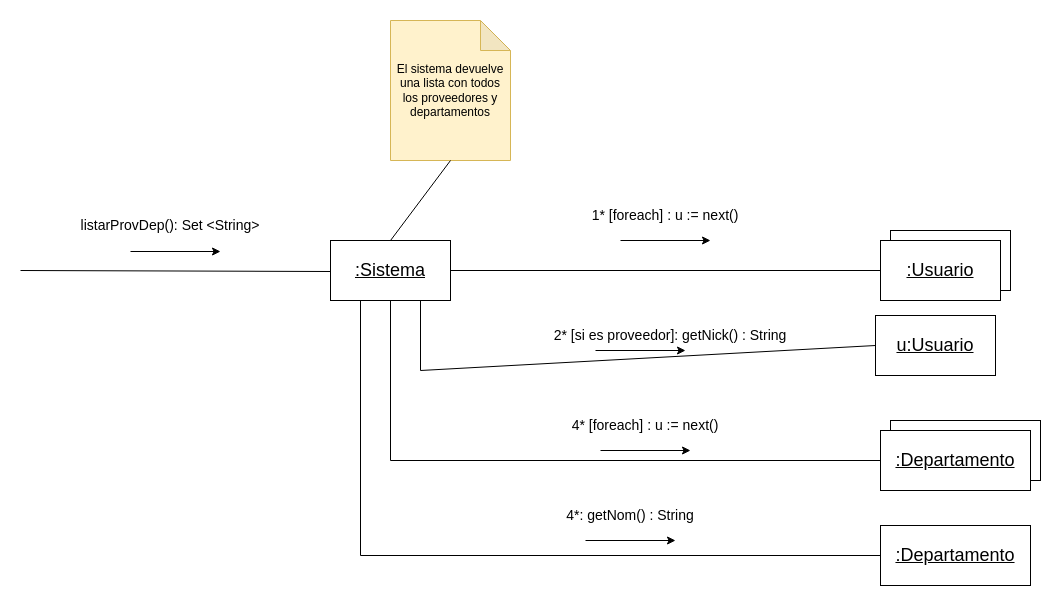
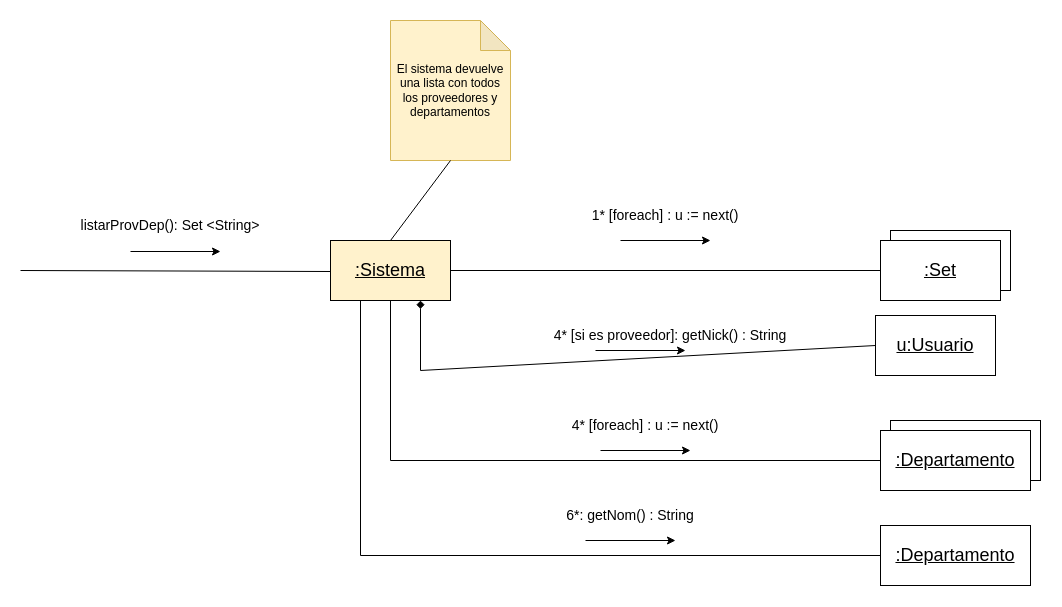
  <mxCell id="0" />
  <mxCell id="1" parent="0" />
- <mxCell id="2" value="&lt;font style=&quot;font-size: 18px;&quot;&gt;&lt;u&gt;:Sistema&lt;/u&gt;&lt;/font&gt;" style="rounded=0;whiteSpace=wrap;html=1;" vertex="1" parent="1"><mxGeometry x="330" y="240" width="120" height="60" as="geometry" /></mxCell>
+ <mxCell id="2" value="&lt;font style=&quot;font-size: 18px;&quot;&gt;&lt;u&gt;:Sistema&lt;/u&gt;&lt;/font&gt;" style="rounded=0;whiteSpace=wrap;html=1;fillColor=#fff2cc;" vertex="1" parent="1"><mxGeometry x="330" y="240" width="120" height="60" as="geometry" /></mxCell>
  <mxCell id="3" value="" style="endArrow=none;html=1;rounded=0;entryX=0;entryY=0.5;entryDx=0;entryDy=0;" edge="1" parent="1"><mxGeometry width="50" height="50" relative="1" as="geometry"><mxPoint x="20" y="270" as="sourcePoint" /><mxPoint x="330" y="271" as="targetPoint" /></mxGeometry></mxCell>
  <mxCell id="4" value="&lt;font style=&quot;font-size: 14px;&quot;&gt;listarProvDep(): Set &amp;lt;String&amp;gt;&lt;/font&gt;" style="text;html=1;strokeColor=none;fillColor=none;align=center;verticalAlign=middle;whiteSpace=wrap;rounded=0;" vertex="1" parent="1"><mxGeometry x="20" y="210" width="300" height="30" as="geometry" /></mxCell>
  <mxCell id="5" value="" style="endArrow=classic;html=1;rounded=0;" edge="1" parent="1"><mxGeometry width="50" height="50" relative="1" as="geometry"><mxPoint x="130" y="251" as="sourcePoint" /><mxPoint x="220" y="251" as="targetPoint" /></mxGeometry></mxCell>
  <mxCell id="6" value="" style="endArrow=none;html=1;rounded=0;entryX=1;entryY=0.5;entryDx=0;entryDy=0;" edge="1" parent="1" target="2"><mxGeometry width="50" height="50" relative="1" as="geometry"><mxPoint x="880" y="270" as="sourcePoint" /><mxPoint x="400" y="300" as="targetPoint" /></mxGeometry></mxCell>
  <mxCell id="7" value="&lt;font style=&quot;font-size: 18px;&quot;&gt;&lt;u&gt;u:Usuario&lt;/u&gt;&lt;/font&gt;" style="rounded=0;whiteSpace=wrap;html=1;" vertex="1" parent="1"><mxGeometry x="875" y="315" width="120" height="60" as="geometry" /></mxCell>
  <mxCell id="8" value="&lt;font style=&quot;font-size: 14px;&quot;&gt;1* [foreach] : u := next()&lt;/font&gt;" style="text;html=1;strokeColor=none;fillColor=none;align=center;verticalAlign=middle;whiteSpace=wrap;rounded=0;" vertex="1" parent="1"><mxGeometry x="570" y="200" width="190" height="30" as="geometry" /></mxCell>
  <mxCell id="9" value="" style="endArrow=classic;html=1;rounded=0;" edge="1" parent="1"><mxGeometry width="50" height="50" relative="1" as="geometry"><mxPoint x="620" y="240" as="sourcePoint" /><mxPoint x="710" y="240" as="targetPoint" /></mxGeometry></mxCell>
- <mxCell id="10" value="" style="endArrow=none;html=1;rounded=0;entryX=0.75;entryY=1;entryDx=0;entryDy=0;exitX=0;exitY=0.5;exitDx=0;exitDy=0;" edge="1" parent="1" target="2" source="7"><mxGeometry width="50" height="50" relative="1" as="geometry"><mxPoint x="890" y="470" as="sourcePoint" /><mxPoint x="600" y="320" as="targetPoint" /><Array as="points"><mxPoint x="420" y="370" /></Array></mxGeometry></mxCell>
+ <mxCell id="10" value="" style="endArrow=diamond;html=1;rounded=0;entryX=0.75;entryY=1;entryDx=0;entryDy=0;exitX=0;exitY=0.5;exitDx=0;exitDy=0;" edge="1" parent="1" target="2" source="7"><mxGeometry width="50" height="50" relative="1" as="geometry"><mxPoint x="890" y="470" as="sourcePoint" /><mxPoint x="600" y="320" as="targetPoint" /><Array as="points"><mxPoint x="420" y="370" /></Array></mxGeometry></mxCell>
  <mxCell id="11" value="" style="rounded=0;whiteSpace=wrap;html=1;" vertex="1" parent="1"><mxGeometry x="890" y="230" width="120" height="60" as="geometry" /></mxCell>
- <mxCell id="12" value="&lt;font style=&quot;font-size: 18px;&quot;&gt;&lt;u&gt;:Usuario&lt;/u&gt;&lt;/font&gt;" style="rounded=0;whiteSpace=wrap;html=1;" vertex="1" parent="1"><mxGeometry x="880" y="240" width="120" height="60" as="geometry" /></mxCell>
- <mxCell id="13" value="&lt;font style=&quot;font-size: 14px;&quot;&gt;2* [si es proveedor]: getNick() : String&lt;/font&gt;" style="text;html=1;strokeColor=none;fillColor=none;align=center;verticalAlign=middle;whiteSpace=wrap;rounded=0;" vertex="1" parent="1"><mxGeometry x="550" y="320" width="240" height="30" as="geometry" /></mxCell>
+ <mxCell id="12" value="&lt;font style=&quot;font-size: 18px;&quot;&gt;&lt;u&gt;:Set&lt;/u&gt;&lt;/font&gt;" style="rounded=0;whiteSpace=wrap;html=1;" vertex="1" parent="1"><mxGeometry x="880" y="240" width="120" height="60" as="geometry" /></mxCell>
+ <mxCell id="13" value="&lt;font style=&quot;font-size: 14px;&quot;&gt;4* [si es proveedor]: getNick() : String&lt;/font&gt;" style="text;html=1;strokeColor=none;fillColor=none;align=center;verticalAlign=middle;whiteSpace=wrap;rounded=0;" vertex="1" parent="1"><mxGeometry x="550" y="320" width="240" height="30" as="geometry" /></mxCell>
  <mxCell id="14" value="" style="endArrow=classic;html=1;rounded=0;" edge="1" parent="1"><mxGeometry width="50" height="50" relative="1" as="geometry"><mxPoint x="595" y="350" as="sourcePoint" /><mxPoint x="685" y="350" as="targetPoint" /></mxGeometry></mxCell>
  <mxCell id="15" value="" style="endArrow=none;html=1;rounded=0;entryX=0.5;entryY=1;entryDx=0;entryDy=0;" edge="1" parent="1" target="2"><mxGeometry width="50" height="50" relative="1" as="geometry"><mxPoint x="880" y="460" as="sourcePoint" /><mxPoint x="630" y="320" as="targetPoint" /><Array as="points"><mxPoint x="390" y="460" /></Array></mxGeometry></mxCell>
  <mxCell id="16" value="" style="rounded=0;whiteSpace=wrap;html=1;" vertex="1" parent="1"><mxGeometry x="890" y="420" width="150" height="60" as="geometry" /></mxCell>
  <mxCell id="17" value="&lt;span style=&quot;font-size: 18px;&quot;&gt;&lt;u&gt;:Departamento&lt;/u&gt;&lt;/span&gt;" style="rounded=0;whiteSpace=wrap;html=1;" vertex="1" parent="1"><mxGeometry x="880" y="430" width="150" height="60" as="geometry" /></mxCell>
  <mxCell id="18" value="&lt;font style=&quot;font-size: 14px;&quot;&gt;4* [foreach] : u := next()&lt;/font&gt;" style="text;html=1;strokeColor=none;fillColor=none;align=center;verticalAlign=middle;whiteSpace=wrap;rounded=0;" vertex="1" parent="1"><mxGeometry x="550" y="410" width="190" height="30" as="geometry" /></mxCell>
  <mxCell id="19" value="" style="endArrow=classic;html=1;rounded=0;" edge="1" parent="1"><mxGeometry width="50" height="50" relative="1" as="geometry"><mxPoint x="600" y="450" as="sourcePoint" /><mxPoint x="690" y="450" as="targetPoint" /></mxGeometry></mxCell>
  <mxCell id="20" value="&lt;span style=&quot;font-size: 18px;&quot;&gt;&lt;u&gt;:Departamento&lt;/u&gt;&lt;/span&gt;" style="rounded=0;whiteSpace=wrap;html=1;" vertex="1" parent="1"><mxGeometry x="880" y="525" width="150" height="60" as="geometry" /></mxCell>
  <mxCell id="21" value="" style="endArrow=none;html=1;rounded=0;entryX=0.25;entryY=1;entryDx=0;entryDy=0;exitX=0;exitY=0.5;exitDx=0;exitDy=0;" edge="1" parent="1" source="20" target="2"><mxGeometry width="50" height="50" relative="1" as="geometry"><mxPoint x="580" y="370" as="sourcePoint" /><mxPoint x="630" y="320" as="targetPoint" /><Array as="points"><mxPoint x="360" y="555" /></Array></mxGeometry></mxCell>
- <mxCell id="22" value="&lt;font style=&quot;font-size: 14px;&quot;&gt;4*: getNom() : String&lt;/font&gt;" style="text;html=1;strokeColor=none;fillColor=none;align=center;verticalAlign=middle;whiteSpace=wrap;rounded=0;" vertex="1" parent="1"><mxGeometry x="510" y="500" width="240" height="30" as="geometry" /></mxCell>
+ <mxCell id="22" value="&lt;font style=&quot;font-size: 14px;&quot;&gt;6*: getNom() : String&lt;/font&gt;" style="text;html=1;strokeColor=none;fillColor=none;align=center;verticalAlign=middle;whiteSpace=wrap;rounded=0;" vertex="1" parent="1"><mxGeometry x="510" y="500" width="240" height="30" as="geometry" /></mxCell>
  <mxCell id="23" value="" style="endArrow=classic;html=1;rounded=0;" edge="1" parent="1"><mxGeometry width="50" height="50" relative="1" as="geometry"><mxPoint x="585" y="540" as="sourcePoint" /><mxPoint x="675" y="540" as="targetPoint" /></mxGeometry></mxCell>
  <mxCell id="24" value="El sistema devuelve una lista con todos los proveedores y departamentos" style="shape=note;whiteSpace=wrap;html=1;backgroundOutline=1;darkOpacity=0.05;fillColor=#fff2cc;strokeColor=#d6b656;" vertex="1" parent="1"><mxGeometry x="390" y="20" width="120" height="140" as="geometry" /></mxCell>
  <mxCell id="25" value="" style="endArrow=none;html=1;rounded=0;entryX=0.5;entryY=1;entryDx=0;entryDy=0;entryPerimeter=0;exitX=0.5;exitY=0;exitDx=0;exitDy=0;" edge="1" parent="1" source="2" target="24"><mxGeometry width="50" height="50" relative="1" as="geometry"><mxPoint x="580" y="370" as="sourcePoint" /><mxPoint x="630" y="320" as="targetPoint" /></mxGeometry></mxCell>
